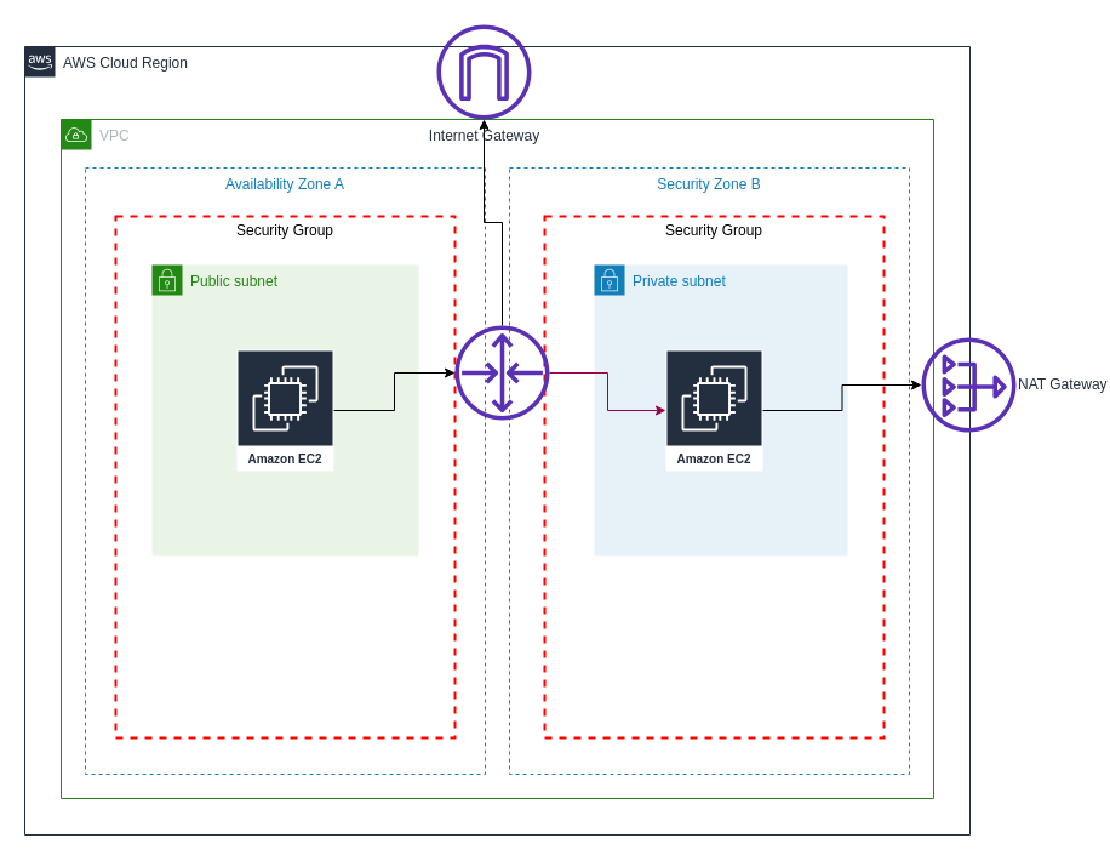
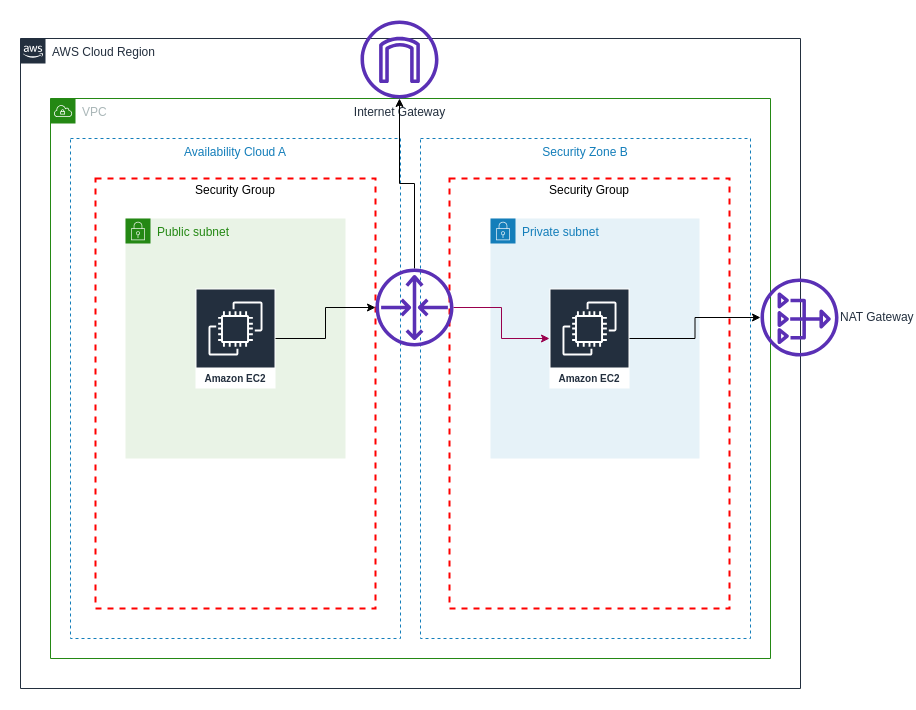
  <mxCell id="0" />
  <mxCell id="1" parent="0" />
- <mxCell id="2" value="Availability Zone A" style="fillColor=none;strokeColor=#147EBA;dashed=1;verticalAlign=top;fontStyle=0;fontColor=#147EBA;" vertex="1" parent="1"><mxGeometry x="70" y="138" width="330" height="500" as="geometry" /></mxCell>
+ <mxCell id="2" value="Availability Cloud A" style="fillColor=none;strokeColor=#147EBA;dashed=1;verticalAlign=top;fontStyle=0;fontColor=#147EBA;" vertex="1" parent="1"><mxGeometry x="70" y="138" width="330" height="500" as="geometry" /></mxCell>
  <mxCell id="3" value="&lt;div&gt;AWS Cloud Region&lt;/div&gt;&lt;div&gt;&lt;br&gt;&lt;/div&gt;" style="points=[[0,0],[0.25,0],[0.5,0],[0.75,0],[1,0],[1,0.25],[1,0.5],[1,0.75],[1,1],[0.75,1],[0.5,1],[0.25,1],[0,1],[0,0.75],[0,0.5],[0,0.25]];outlineConnect=0;gradientColor=none;html=1;whiteSpace=wrap;fontSize=12;fontStyle=0;shape=mxgraph.aws4.group;grIcon=mxgraph.aws4.group_aws_cloud_alt;strokeColor=#232F3E;fillColor=none;verticalAlign=top;align=left;spacingLeft=30;fontColor=#232F3E;dashed=0;labelBackgroundColor=#ffffff;" parent="1" vertex="1"><mxGeometry x="20" y="38" width="780" height="650" as="geometry" /></mxCell>
  <mxCell id="4" value="VPC" style="points=[[0,0],[0.25,0],[0.5,0],[0.75,0],[1,0],[1,0.25],[1,0.5],[1,0.75],[1,1],[0.75,1],[0.5,1],[0.25,1],[0,1],[0,0.75],[0,0.5],[0,0.25]];outlineConnect=0;gradientColor=none;html=1;whiteSpace=wrap;fontSize=12;fontStyle=0;shape=mxgraph.aws4.group;grIcon=mxgraph.aws4.group_vpc;strokeColor=#248814;fillColor=none;verticalAlign=top;align=left;spacingLeft=30;fontColor=#AAB7B8;dashed=0;" vertex="1" parent="1"><mxGeometry x="50" y="98" width="720" height="560" as="geometry" /></mxCell>
  <mxCell id="5" value="Public subnet" style="points=[[0,0],[0.25,0],[0.5,0],[0.75,0],[1,0],[1,0.25],[1,0.5],[1,0.75],[1,1],[0.75,1],[0.5,1],[0.25,1],[0,1],[0,0.75],[0,0.5],[0,0.25]];outlineConnect=0;gradientColor=none;html=1;whiteSpace=wrap;fontSize=12;fontStyle=0;shape=mxgraph.aws4.group;grIcon=mxgraph.aws4.group_security_group;grStroke=0;strokeColor=#248814;fillColor=#E9F3E6;verticalAlign=top;align=left;spacingLeft=30;fontColor=#248814;dashed=0;" vertex="1" parent="1"><mxGeometry x="125" y="218" width="220" height="240" as="geometry" /></mxCell>
  <mxCell id="6" value="Security Group" style="fontStyle=0;verticalAlign=top;align=center;spacingTop=-2;fillColor=none;rounded=0;whiteSpace=wrap;html=1;strokeColor=#FF0000;strokeWidth=2;dashed=1;container=1;collapsible=0;expand=0;recursiveResize=0;" vertex="1" parent="1"><mxGeometry x="95" y="178" width="280" height="430" as="geometry" /></mxCell>
  <mxCell id="7" value="Amazon EC2" style="outlineConnect=0;fontColor=#232F3E;gradientColor=none;strokeColor=#ffffff;fillColor=#232F3E;dashed=0;verticalLabelPosition=middle;verticalAlign=bottom;align=center;html=1;whiteSpace=wrap;fontSize=10;fontStyle=1;spacing=3;shape=mxgraph.aws4.productIcon;prIcon=mxgraph.aws4.ec2;" vertex="1" parent="6"><mxGeometry x="100" y="110" width="80" height="100" as="geometry" /></mxCell>
  <mxCell id="8" value="Internet Gateway" style="outlineConnect=0;fontColor=#232F3E;gradientColor=none;fillColor=#5A30B5;strokeColor=none;dashed=0;verticalLabelPosition=bottom;verticalAlign=top;align=center;html=1;fontSize=12;fontStyle=0;aspect=fixed;pointerEvents=1;shape=mxgraph.aws4.internet_gateway;" vertex="1" parent="1"><mxGeometry x="360" y="20" width="78" height="78" as="geometry" /></mxCell>
  <mxCell id="9" value="NAT Gateway" style="outlineConnect=0;fontColor=#232F3E;gradientColor=none;fillColor=#5A30B5;strokeColor=none;dashed=0;verticalLabelPosition=middle;verticalAlign=middle;align=left;html=1;fontSize=12;fontStyle=0;aspect=fixed;pointerEvents=1;shape=mxgraph.aws4.nat_gateway;labelPosition=right;" vertex="1" parent="1"><mxGeometry x="760" y="278" width="78" height="78" as="geometry" /></mxCell>
  <mxCell id="10" value="Security Zone B" style="fillColor=none;strokeColor=#147EBA;dashed=1;verticalAlign=top;fontStyle=0;fontColor=#147EBA;" vertex="1" parent="1"><mxGeometry x="420" y="138" width="330" height="500" as="geometry" /></mxCell>
  <mxCell id="11" value="Security Group" style="fontStyle=0;verticalAlign=top;align=center;spacingTop=-2;fillColor=none;rounded=0;whiteSpace=wrap;html=1;strokeColor=#FF0000;strokeWidth=2;dashed=1;container=1;collapsible=0;expand=0;recursiveResize=0;" vertex="1" parent="1"><mxGeometry x="449" y="178" width="280" height="430" as="geometry" /></mxCell>
  <mxCell id="12" value="Private subnet" style="points=[[0,0],[0.25,0],[0.5,0],[0.75,0],[1,0],[1,0.25],[1,0.5],[1,0.75],[1,1],[0.75,1],[0.5,1],[0.25,1],[0,1],[0,0.75],[0,0.5],[0,0.25]];outlineConnect=0;gradientColor=none;html=1;whiteSpace=wrap;fontSize=12;fontStyle=0;shape=mxgraph.aws4.group;grIcon=mxgraph.aws4.group_security_group;grStroke=0;strokeColor=#147EBA;fillColor=#E6F2F8;verticalAlign=top;align=left;spacingLeft=30;fontColor=#147EBA;dashed=0;" vertex="1" parent="11"><mxGeometry x="41" y="40" width="209" height="240" as="geometry" /></mxCell>
  <mxCell id="13" value="Amazon EC2" style="outlineConnect=0;fontColor=#232F3E;gradientColor=none;strokeColor=#ffffff;fillColor=#232F3E;dashed=0;verticalLabelPosition=middle;verticalAlign=bottom;align=center;html=1;whiteSpace=wrap;fontSize=10;fontStyle=1;spacing=3;shape=mxgraph.aws4.productIcon;prIcon=mxgraph.aws4.ec2;" vertex="1" parent="11"><mxGeometry x="100" y="110" width="80" height="100" as="geometry" /></mxCell>
  <mxCell id="14" style="edgeStyle=orthogonalEdgeStyle;rounded=0;orthogonalLoop=1;jettySize=auto;html=1;strokeColor=#99004D;" edge="1" parent="1" source="16" target="13"><mxGeometry relative="1" as="geometry" /></mxCell>
  <mxCell id="15" style="edgeStyle=orthogonalEdgeStyle;rounded=0;orthogonalLoop=1;jettySize=auto;html=1;" edge="1" parent="1" source="16" target="8"><mxGeometry relative="1" as="geometry" /></mxCell>
  <mxCell id="16" value="" style="outlineConnect=0;fontColor=#232F3E;gradientColor=none;fillColor=#5A30B5;strokeColor=none;dashed=0;verticalLabelPosition=bottom;verticalAlign=top;align=center;html=1;fontSize=12;fontStyle=0;aspect=fixed;pointerEvents=1;shape=mxgraph.aws4.router;" vertex="1" parent="1"><mxGeometry x="375" y="268" width="78" height="78" as="geometry" /></mxCell>
  <mxCell id="17" style="edgeStyle=orthogonalEdgeStyle;rounded=0;orthogonalLoop=1;jettySize=auto;html=1;" edge="1" parent="1" source="13" target="9"><mxGeometry relative="1" as="geometry" /></mxCell>
  <mxCell id="18" style="edgeStyle=orthogonalEdgeStyle;rounded=0;orthogonalLoop=1;jettySize=auto;html=1;" edge="1" parent="1" source="7" target="16"><mxGeometry relative="1" as="geometry" /></mxCell>
